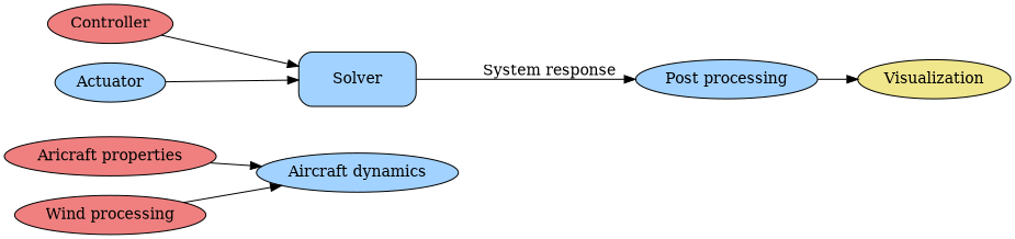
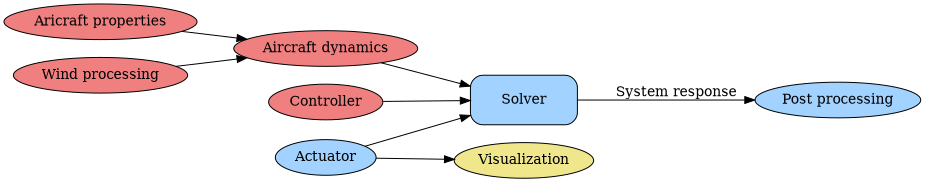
  digraph {
    rankdir=LR
    node [fillcolor="#a2d2ffff" style="filled, solid"]
-   "Aircraft dynamics"
+   "Aircraft dynamics" [fillcolor="#F08080"]
    "Aricraft properties" [fillcolor="#F08080"]
    Solver [fixedsize=true height=0.7 shape=box style="filled, rounded, solid" width=1.5]
    "Post processing"
    n5 [fillcolor="#F08080" label="Wind processing"]
    Controller [fillcolor="#F08080"]
    Visualization [fillcolor="#F0E68C"]
    Actuator
+   "Aircraft dynamics" -> Solver
    "Aricraft properties" -> "Aircraft dynamics"
    Solver -> "Post processing" [label=" System response"]
-   "Post processing" -> Visualization
+   Actuator -> Visualization
    n5 -> "Aircraft dynamics"
    Controller -> Solver
    Actuator -> Solver
  }
